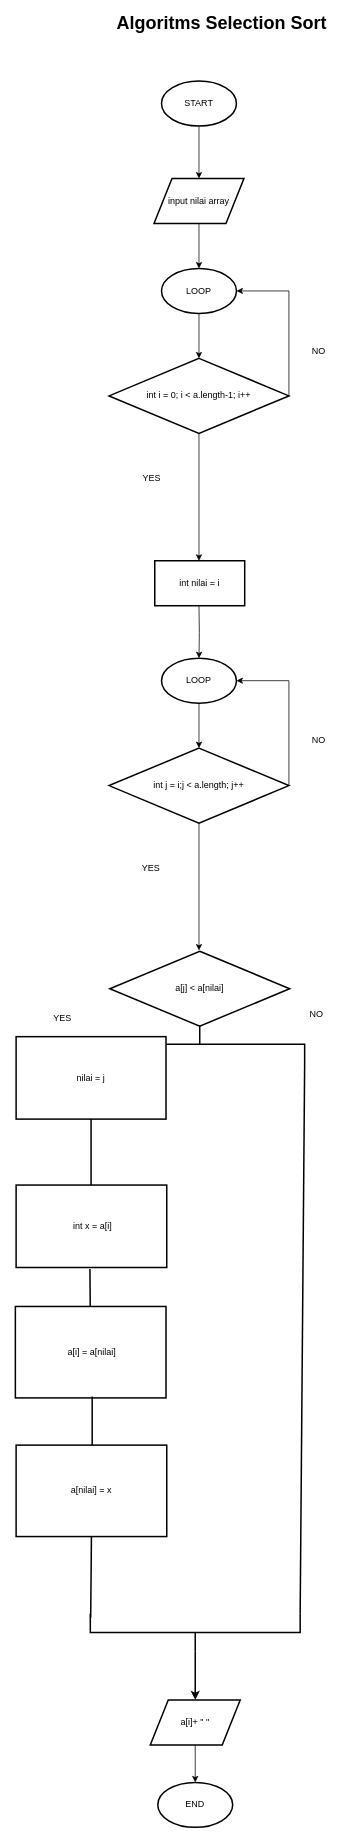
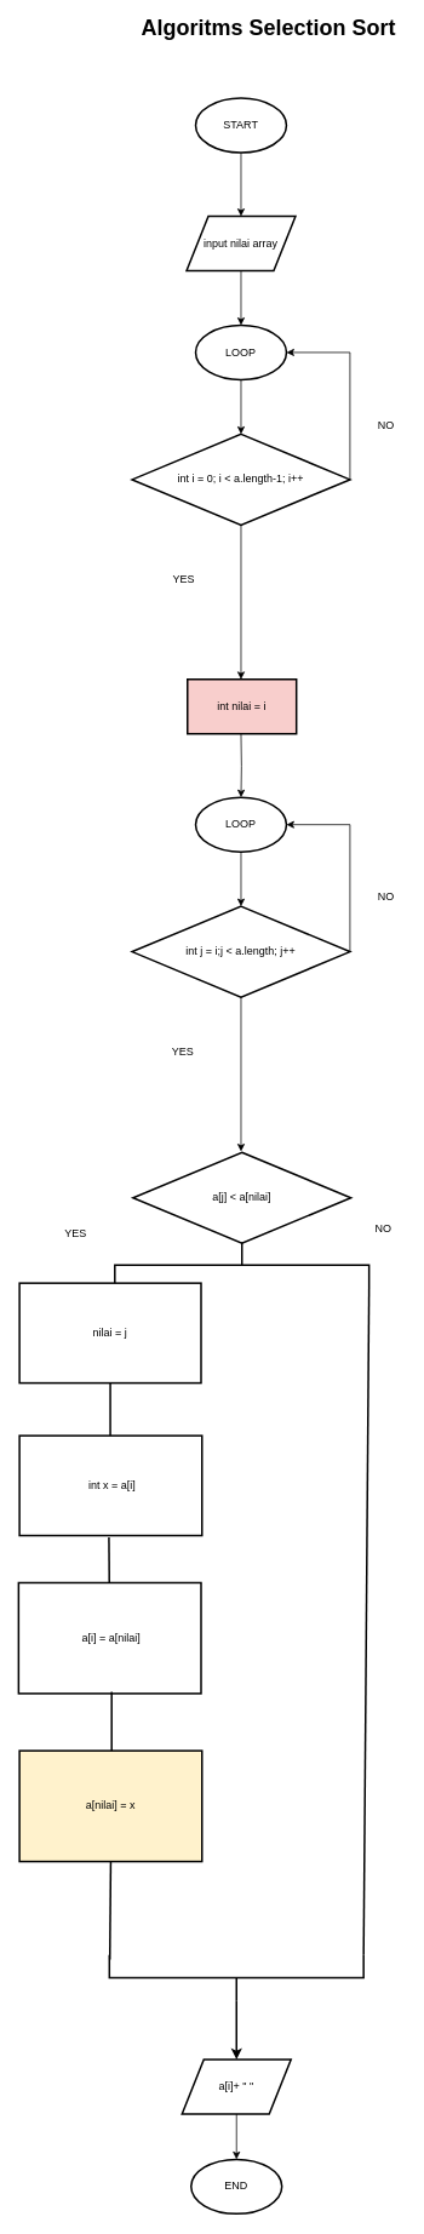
  <mxCell id="0" />
  <mxCell id="1" parent="0" />
  <mxCell id="2" value="" style="edgeStyle=orthogonalEdgeStyle;rounded=0;orthogonalLoop=1;jettySize=auto;html=1;" parent="1" source="3" target="5" edge="1"><mxGeometry relative="1" as="geometry" /></mxCell>
  <mxCell id="3" value="START" style="strokeWidth=2;html=1;shape=mxgraph.flowchart.start_1;whiteSpace=wrap;" parent="1" vertex="1"><mxGeometry x="215" y="107" width="100" height="60" as="geometry" /></mxCell>
  <mxCell id="4" value="" style="edgeStyle=orthogonalEdgeStyle;rounded=0;orthogonalLoop=1;jettySize=auto;html=1;" parent="1" source="5" target="7" edge="1"><mxGeometry relative="1" as="geometry" /></mxCell>
  <mxCell id="5" value="input nilai array" style="shape=parallelogram;perimeter=parallelogramPerimeter;whiteSpace=wrap;html=1;strokeWidth=2;" parent="1" vertex="1"><mxGeometry x="205" y="237" width="120" height="60" as="geometry" /></mxCell>
  <mxCell id="6" value="" style="edgeStyle=orthogonalEdgeStyle;rounded=0;orthogonalLoop=1;jettySize=auto;html=1;" parent="1" source="7" target="8" edge="1"><mxGeometry relative="1" as="geometry" /></mxCell>
  <mxCell id="7" value="LOOP" style="strokeWidth=2;html=1;shape=mxgraph.flowchart.start_1;whiteSpace=wrap;" parent="1" vertex="1"><mxGeometry x="215" y="357" width="100" height="60" as="geometry" /></mxCell>
  <mxCell id="8" value="int i = 0; i &amp;lt; a.length-1; i++" style="strokeWidth=2;html=1;shape=mxgraph.flowchart.decision;whiteSpace=wrap;" parent="1" vertex="1"><mxGeometry x="145" y="477" width="240" height="100" as="geometry" /></mxCell>
  <mxCell id="9" value="" style="endArrow=none;html=1;" parent="1" edge="1"><mxGeometry width="50" height="50" relative="1" as="geometry"><mxPoint x="385" y="527" as="sourcePoint" /><mxPoint x="385" y="387" as="targetPoint" /></mxGeometry></mxCell>
  <mxCell id="10" value="" style="endArrow=classic;html=1;entryX=1;entryY=0.5;entryDx=0;entryDy=0;entryPerimeter=0;" parent="1" target="7" edge="1"><mxGeometry width="50" height="50" relative="1" as="geometry"><mxPoint x="385" y="387" as="sourcePoint" /><mxPoint x="435" y="347" as="targetPoint" /></mxGeometry></mxCell>
  <mxCell id="11" value="" style="endArrow=classic;html=1;exitX=0.5;exitY=1;exitDx=0;exitDy=0;exitPerimeter=0;" parent="1" source="8" edge="1"><mxGeometry width="50" height="50" relative="1" as="geometry"><mxPoint x="265" y="677" as="sourcePoint" /><mxPoint x="265" y="747" as="targetPoint" /></mxGeometry></mxCell>
  <mxCell id="12" value="NO" style="text;html=1;strokeColor=none;fillColor=none;align=center;verticalAlign=middle;whiteSpace=wrap;rounded=0;" parent="1" vertex="1"><mxGeometry x="405" y="457" width="40" height="20" as="geometry" /></mxCell>
  <mxCell id="13" value="YES" style="text;html=1;strokeColor=none;fillColor=none;align=center;verticalAlign=middle;whiteSpace=wrap;rounded=0;" parent="1" vertex="1"><mxGeometry x="182" y="627" width="40" height="20" as="geometry" /></mxCell>
  <mxCell id="14" value="" style="edgeStyle=orthogonalEdgeStyle;rounded=0;orthogonalLoop=1;jettySize=auto;html=1;" parent="1" target="16" edge="1"><mxGeometry relative="1" as="geometry"><mxPoint x="265" y="807" as="sourcePoint" /></mxGeometry></mxCell>
  <mxCell id="15" value="" style="edgeStyle=orthogonalEdgeStyle;rounded=0;orthogonalLoop=1;jettySize=auto;html=1;" parent="1" source="16" target="17" edge="1"><mxGeometry relative="1" as="geometry" /></mxCell>
  <mxCell id="16" value="LOOP" style="strokeWidth=2;html=1;shape=mxgraph.flowchart.start_1;whiteSpace=wrap;" parent="1" vertex="1"><mxGeometry x="215" y="877" width="100" height="60" as="geometry" /></mxCell>
  <mxCell id="17" value="int j = i;j &amp;lt; a.length; j++" style="strokeWidth=2;html=1;shape=mxgraph.flowchart.decision;whiteSpace=wrap;" parent="1" vertex="1"><mxGeometry x="145" y="997" width="240" height="100" as="geometry" /></mxCell>
  <mxCell id="18" value="" style="endArrow=none;html=1;" parent="1" edge="1"><mxGeometry width="50" height="50" relative="1" as="geometry"><mxPoint x="385" y="1047" as="sourcePoint" /><mxPoint x="385" y="907" as="targetPoint" /></mxGeometry></mxCell>
  <mxCell id="19" value="" style="endArrow=classic;html=1;entryX=1;entryY=0.5;entryDx=0;entryDy=0;entryPerimeter=0;" parent="1" target="16" edge="1"><mxGeometry width="50" height="50" relative="1" as="geometry"><mxPoint x="385" y="907" as="sourcePoint" /><mxPoint x="435" y="867" as="targetPoint" /></mxGeometry></mxCell>
  <mxCell id="20" value="" style="endArrow=classic;html=1;exitX=0.5;exitY=1;exitDx=0;exitDy=0;exitPerimeter=0;" parent="1" source="17" edge="1"><mxGeometry width="50" height="50" relative="1" as="geometry"><mxPoint x="265" y="1197" as="sourcePoint" /><mxPoint x="265" y="1267" as="targetPoint" /></mxGeometry></mxCell>
  <mxCell id="21" value="NO" style="text;html=1;strokeColor=none;fillColor=none;align=center;verticalAlign=middle;whiteSpace=wrap;rounded=0;" parent="1" vertex="1"><mxGeometry x="405" y="977" width="40" height="20" as="geometry" /></mxCell>
  <mxCell id="22" value="YES" style="text;html=1;strokeColor=none;fillColor=none;align=center;verticalAlign=middle;whiteSpace=wrap;rounded=0;" parent="1" vertex="1"><mxGeometry x="181" y="1147" width="40" height="20" as="geometry" /></mxCell>
  <mxCell id="23" value="a[j] &amp;lt; a[nilai]" style="strokeWidth=2;html=1;shape=mxgraph.flowchart.decision;whiteSpace=wrap;" parent="1" vertex="1"><mxGeometry x="146" y="1268" width="240" height="100" as="geometry" /></mxCell>
  <mxCell id="24" value="" style="strokeWidth=2;html=1;shape=mxgraph.flowchart.annotation_2;align=left;labelPosition=right;pointerEvents=1;rotation=90;" parent="1" vertex="1"><mxGeometry x="241" y="1252" width="50" height="280" as="geometry" /></mxCell>
  <mxCell id="25" value="" style="strokeWidth=2;html=1;shape=mxgraph.flowchart.annotation_2;align=left;labelPosition=right;pointerEvents=1;rotation=-90;" parent="1" vertex="1"><mxGeometry x="235" y="2037" width="50" height="280" as="geometry" /></mxCell>
  <mxCell id="26" value="NO" style="text;html=1;strokeColor=none;fillColor=none;align=center;verticalAlign=middle;whiteSpace=wrap;rounded=0;" parent="1" vertex="1"><mxGeometry x="402" y="1342" width="40" height="20" as="geometry" /></mxCell>
  <mxCell id="27" value="YES" style="text;html=1;strokeColor=none;fillColor=none;align=center;verticalAlign=middle;whiteSpace=wrap;rounded=0;" parent="1" vertex="1"><mxGeometry x="62.5" y="1348" width="40" height="20" as="geometry" /></mxCell>
  <mxCell id="28" value="" style="endArrow=none;html=1;strokeWidth=2;exitX=1;exitY=1;exitDx=0;exitDy=0;exitPerimeter=0;entryX=1;entryY=0;entryDx=0;entryDy=0;entryPerimeter=0;" parent="1" source="25" target="24" edge="1"><mxGeometry width="50" height="50" relative="1" as="geometry"><mxPoint x="406" y="1522" as="sourcePoint" /><mxPoint x="406" y="1527" as="targetPoint" /></mxGeometry></mxCell>
- <mxCell id="29" value="nilai = j" style="rounded=0;whiteSpace=wrap;html=1;strokeWidth=2;" parent="1" vertex="1"><mxGeometry x="21" y="1382" width="200" height="110" as="geometry" /></mxCell>
+ <mxCell id="29" value="nilai = j" style="rounded=0;whiteSpace=wrap;html=1;strokeWidth=2;" parent="1" vertex="1"><mxGeometry x="21" y="1412" width="200" height="110" as="geometry" /></mxCell>
  <mxCell id="30" value="&amp;nbsp;int x = a[i]" style="rounded=0;whiteSpace=wrap;html=1;strokeWidth=2;" parent="1" vertex="1"><mxGeometry x="21" y="1580" width="201" height="110" as="geometry" /></mxCell>
  <mxCell id="31" value="" style="endArrow=none;html=1;strokeWidth=2;entryX=0.5;entryY=1;entryDx=0;entryDy=0;" parent="1" target="29" edge="1"><mxGeometry width="50" height="50" relative="1" as="geometry"><mxPoint x="121" y="1580" as="sourcePoint" /><mxPoint x="125" y="1530" as="targetPoint" /></mxGeometry></mxCell>
  <mxCell id="32" value="&amp;nbsp;a[i] = a[nilai]" style="rounded=0;whiteSpace=wrap;html=1;strokeWidth=2;" parent="1" vertex="1"><mxGeometry x="20" y="1742" width="201" height="122" as="geometry" /></mxCell>
  <mxCell id="33" value="" style="endArrow=none;html=1;strokeWidth=2;" parent="1" edge="1"><mxGeometry width="50" height="50" relative="1" as="geometry"><mxPoint x="119.91" y="1742" as="sourcePoint" /><mxPoint x="119.5" y="1692" as="targetPoint" /></mxGeometry></mxCell>
  <mxCell id="34" value="" style="endArrow=none;html=1;strokeWidth=2;" parent="1" edge="1"><mxGeometry width="50" height="50" relative="1" as="geometry"><mxPoint x="122.5" y="1932" as="sourcePoint" /><mxPoint x="122.5" y="1862" as="targetPoint" /></mxGeometry></mxCell>
  <mxCell id="35" value="" style="endArrow=classic;html=1;strokeWidth=2;exitX=0;exitY=0.5;exitDx=0;exitDy=0;exitPerimeter=0;" parent="1" source="25" edge="1"><mxGeometry width="50" height="50" relative="1" as="geometry"><mxPoint x="265.66" y="1992" as="sourcePoint" /><mxPoint x="260" y="2267" as="targetPoint" /></mxGeometry></mxCell>
- <mxCell id="36" value="a[nilai] = x" style="rounded=0;whiteSpace=wrap;html=1;strokeWidth=2;" parent="1" vertex="1"><mxGeometry x="21" y="1927" width="201" height="122" as="geometry" /></mxCell>
+ <mxCell id="36" value="a[nilai] = x" style="rounded=0;whiteSpace=wrap;html=1;strokeWidth=2;fillColor=#fff2cc;" parent="1" vertex="1"><mxGeometry x="21" y="1927" width="201" height="122" as="geometry" /></mxCell>
  <mxCell id="37" value="" style="endArrow=none;html=1;strokeWidth=2;entryX=0.5;entryY=1;entryDx=0;entryDy=0;" parent="1" target="36" edge="1"><mxGeometry width="50" height="50" relative="1" as="geometry"><mxPoint x="120.5" y="2157" as="sourcePoint" /><mxPoint x="120.5" y="2087" as="targetPoint" /></mxGeometry></mxCell>
- <mxCell id="38" value="int nilai = i" style="rounded=0;whiteSpace=wrap;html=1;strokeWidth=2;" parent="1" vertex="1"><mxGeometry x="206" y="747" width="120" height="60" as="geometry" /></mxCell>
+ <mxCell id="38" value="int nilai = i" style="rounded=0;whiteSpace=wrap;html=1;strokeWidth=2;fillColor=#f8cecc;" parent="1" vertex="1"><mxGeometry x="206" y="747" width="120" height="60" as="geometry" /></mxCell>
  <mxCell id="39" value="" style="edgeStyle=orthogonalEdgeStyle;rounded=0;orthogonalLoop=1;jettySize=auto;html=1;" parent="1" source="40" target="41" edge="1"><mxGeometry relative="1" as="geometry" /></mxCell>
  <mxCell id="40" value="a[i]+ &quot; &quot;" style="shape=parallelogram;perimeter=parallelogramPerimeter;whiteSpace=wrap;html=1;strokeWidth=2;" parent="1" vertex="1"><mxGeometry x="200" y="2267" width="120" height="60" as="geometry" /></mxCell>
  <mxCell id="41" value="END" style="strokeWidth=2;html=1;shape=mxgraph.flowchart.start_1;whiteSpace=wrap;" parent="1" vertex="1"><mxGeometry x="210" y="2377" width="100" height="60" as="geometry" /></mxCell>
  <mxCell id="42" value="&lt;font style=&quot;font-size: 24px&quot;&gt;&lt;b&gt;Algoritms Selection Sort&lt;/b&gt;&lt;/font&gt;" style="text;html=1;align=center;verticalAlign=middle;resizable=0;points=[];autosize=1;" parent="1" vertex="1"><mxGeometry x="145" y="20" width="300" height="20" as="geometry" /></mxCell>
